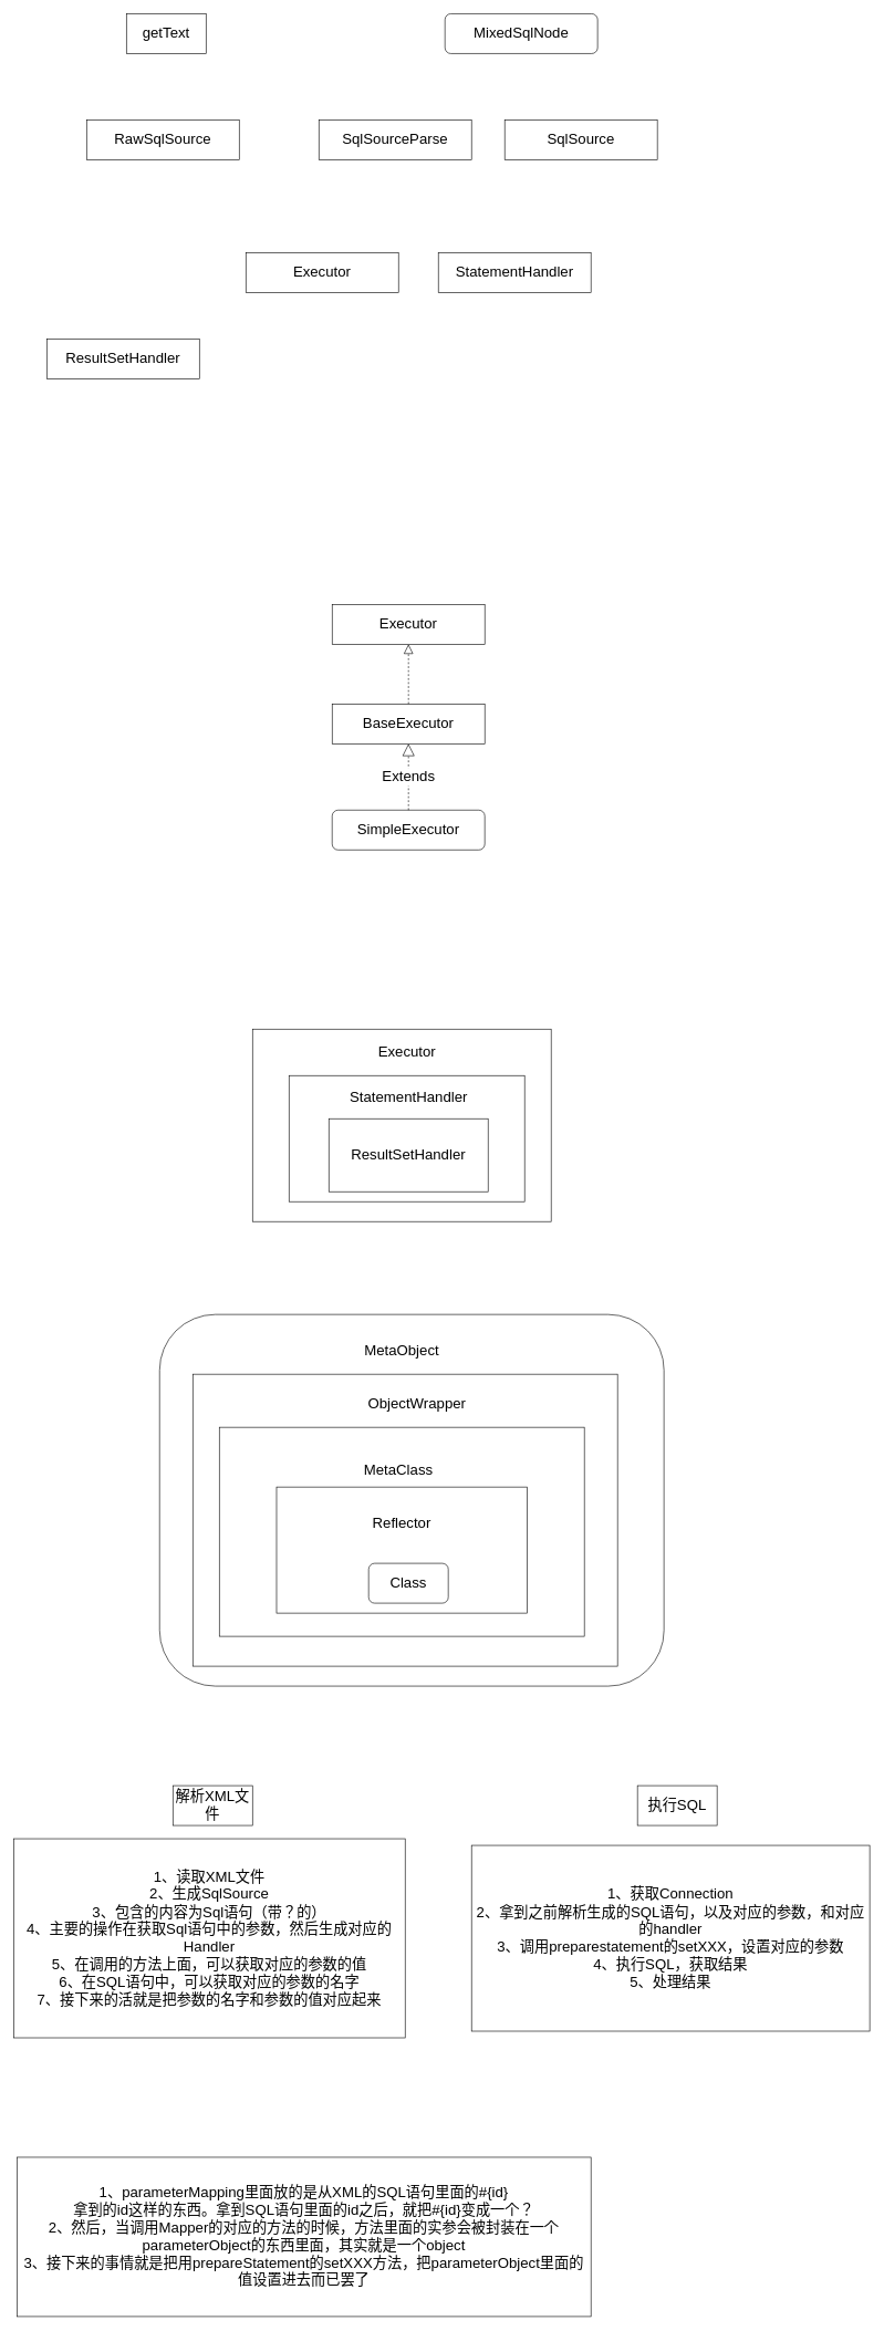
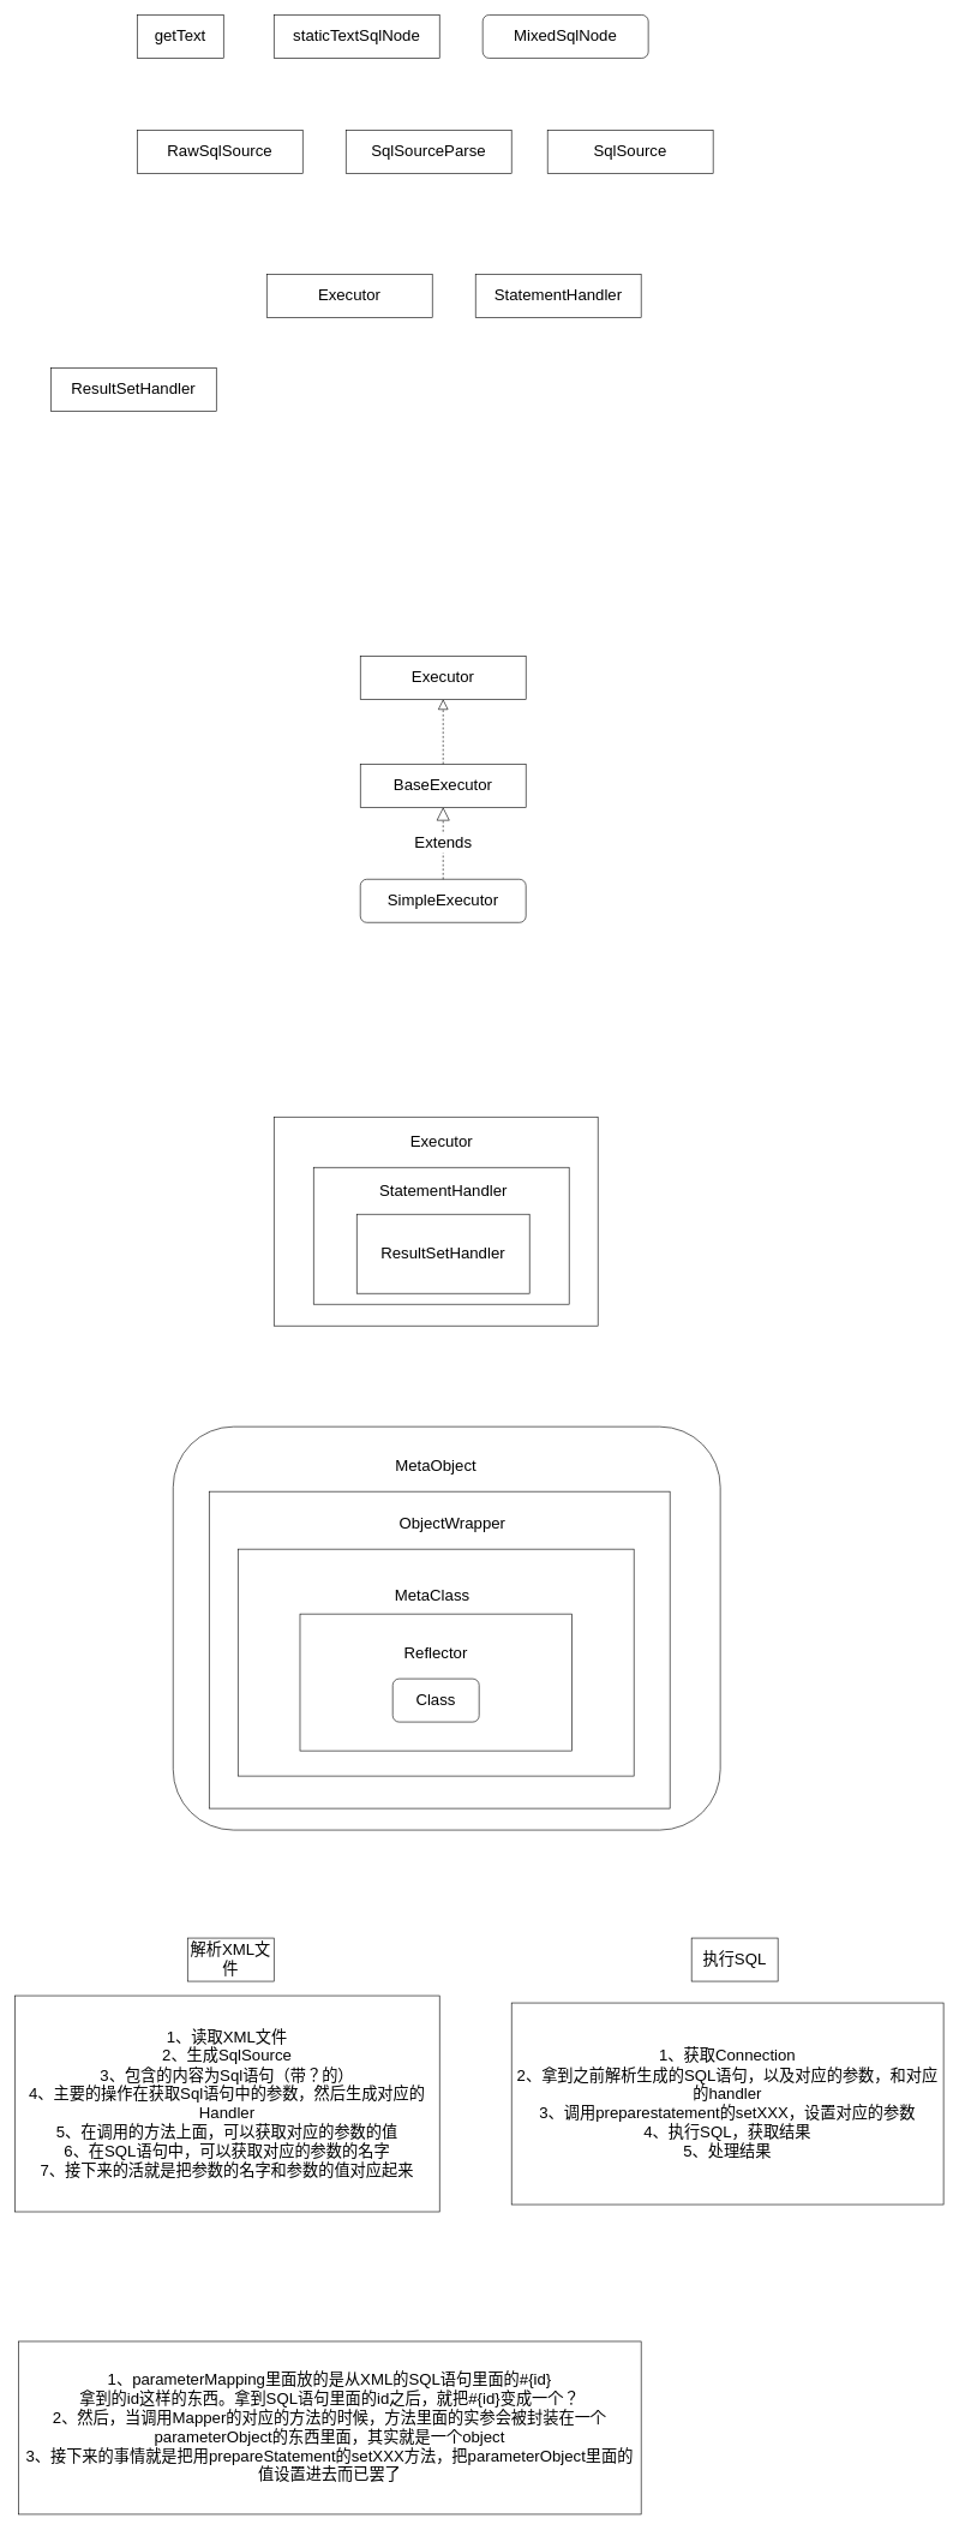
  <mxCell id="0" />
  <mxCell id="1" parent="0" />
  <mxCell id="2" value="" style="rounded=1;whiteSpace=wrap;html=1;strokeColor=default;fontSize=22;" vertex="1" parent="1"><mxGeometry x="240" y="1980" width="760" height="560" as="geometry" /></mxCell>
  <mxCell id="3" value="" style="rounded=0;whiteSpace=wrap;html=1;strokeColor=default;fontSize=22;" vertex="1" parent="1"><mxGeometry x="290" y="2070" width="640" height="440" as="geometry" /></mxCell>
  <mxCell id="4" value="&lt;font style=&quot;font-size: 22px;&quot;&gt;getText&lt;/font&gt;" style="rounded=0;whiteSpace=wrap;html=1;" vertex="1" parent="1"><mxGeometry x="190" y="20" width="120" height="60" as="geometry" /></mxCell>
+ <mxCell id="5" value="&lt;span style=&quot;font-size: 22px;&quot;&gt;staticTextSqlNode&lt;/span&gt;" style="rounded=0;whiteSpace=wrap;html=1;" vertex="1" parent="1"><mxGeometry x="380" y="20" width="230" height="60" as="geometry" /></mxCell>
  <mxCell id="6" value="&lt;span style=&quot;font-size: 22px;&quot;&gt;MixedSqlNode&lt;/span&gt;" style="whiteSpace=wrap;html=1;rounded=1;" vertex="1" parent="1"><mxGeometry x="670" y="20" width="230" height="60" as="geometry" /></mxCell>
- <mxCell id="7" value="&lt;span style=&quot;font-size: 22px;&quot;&gt;RawSqlSource&lt;/span&gt;" style="rounded=0;whiteSpace=wrap;html=1;" vertex="1" parent="1"><mxGeometry x="130" y="180" width="230" height="60" as="geometry" /></mxCell>
+ <mxCell id="7" value="&lt;span style=&quot;font-size: 22px;&quot;&gt;RawSqlSource&lt;/span&gt;" style="rounded=0;whiteSpace=wrap;html=1;" vertex="1" parent="1"><mxGeometry x="190" y="180" width="230" height="60" as="geometry" /></mxCell>
  <mxCell id="8" value="&lt;span style=&quot;font-size: 22px;&quot;&gt;SqlSourceParse&lt;/span&gt;" style="rounded=0;whiteSpace=wrap;html=1;" vertex="1" parent="1"><mxGeometry x="480" y="180" width="230" height="60" as="geometry" /></mxCell>
  <mxCell id="9" value="&lt;span style=&quot;font-size: 22px;&quot;&gt;SqlSource&lt;br&gt;&lt;/span&gt;" style="rounded=0;whiteSpace=wrap;html=1;" vertex="1" parent="1"><mxGeometry x="760" y="180" width="230" height="60" as="geometry" /></mxCell>
  <mxCell id="10" value="&lt;span style=&quot;font-size: 22px;&quot;&gt;Executor&lt;br&gt;&lt;/span&gt;" style="rounded=0;whiteSpace=wrap;html=1;" vertex="1" parent="1"><mxGeometry x="370" y="380" width="230" height="60" as="geometry" /></mxCell>
  <mxCell id="11" value="&lt;span style=&quot;font-size: 22px;&quot;&gt;StatementHandler&lt;br&gt;&lt;/span&gt;" style="rounded=0;whiteSpace=wrap;html=1;" vertex="1" parent="1"><mxGeometry x="660" y="380" width="230" height="60" as="geometry" /></mxCell>
  <mxCell id="12" value="&lt;span style=&quot;font-size: 22px;&quot;&gt;ResultSetHandler&lt;br&gt;&lt;/span&gt;" style="rounded=0;whiteSpace=wrap;html=1;" vertex="1" parent="1"><mxGeometry x="70" y="510" width="230" height="60" as="geometry" /></mxCell>
  <mxCell id="13" value="&lt;span style=&quot;font-size: 22px;&quot;&gt;Executor&lt;br&gt;&lt;/span&gt;" style="rounded=0;whiteSpace=wrap;html=1;" vertex="1" parent="1"><mxGeometry x="500" y="910" width="230" height="60" as="geometry" /></mxCell>
  <mxCell id="14" value="&lt;span style=&quot;font-size: 22px;&quot;&gt;BaseExecutor&lt;br&gt;&lt;/span&gt;" style="rounded=0;whiteSpace=wrap;html=1;" vertex="1" parent="1"><mxGeometry x="500" y="1060" width="230" height="60" as="geometry" /></mxCell>
  <mxCell id="15" value="&lt;span style=&quot;font-size: 22px;&quot;&gt;SimpleExecutor&lt;br&gt;&lt;/span&gt;" style="whiteSpace=wrap;html=1;rounded=1;" vertex="1" parent="1"><mxGeometry x="500" y="1220" width="230" height="60" as="geometry" /></mxCell>
  <mxCell id="16" value="Extends" style="endArrow=block;endSize=16;endFill=0;html=1;rounded=0;fontSize=22;entryX=0.5;entryY=1;entryDx=0;entryDy=0;dashed=1;" edge="1" parent="1" source="15" target="14"><mxGeometry width="160" relative="1" as="geometry"><mxPoint x="615" y="1190" as="sourcePoint" /><mxPoint x="615" y="1190" as="targetPoint" /></mxGeometry></mxCell>
  <mxCell id="17" value="" style="endArrow=block;dashed=1;endFill=0;endSize=12;html=1;rounded=0;fontSize=22;" edge="1" parent="1" source="14"><mxGeometry width="160" relative="1" as="geometry"><mxPoint x="615" y="970" as="sourcePoint" /><mxPoint x="615" y="970" as="targetPoint" /><Array as="points" /></mxGeometry></mxCell>
  <mxCell id="18" value="" style="rounded=0;whiteSpace=wrap;html=1;fontSize=22;" vertex="1" parent="1"><mxGeometry x="380" y="1550" width="450" height="290" as="geometry" /></mxCell>
  <mxCell id="19" value="" style="rounded=0;whiteSpace=wrap;html=1;fontSize=22;" vertex="1" parent="1"><mxGeometry x="435" y="1620" width="355" height="190" as="geometry" /></mxCell>
  <mxCell id="20" value="ResultSetHandler" style="rounded=0;whiteSpace=wrap;html=1;fontSize=22;" vertex="1" parent="1"><mxGeometry x="495" y="1685" width="240" height="110" as="geometry" /></mxCell>
  <mxCell id="21" value="Executor" style="text;html=1;strokeColor=none;fillColor=none;align=center;verticalAlign=middle;whiteSpace=wrap;rounded=0;fontSize=22;" vertex="1" parent="1"><mxGeometry x="537.5" y="1560" width="150" height="50" as="geometry" /></mxCell>
  <mxCell id="22" value="StatementHandler" style="text;html=1;strokeColor=none;fillColor=none;align=center;verticalAlign=middle;whiteSpace=wrap;rounded=0;fontSize=22;" vertex="1" parent="1"><mxGeometry x="492.5" y="1620" width="245" height="65" as="geometry" /></mxCell>
  <mxCell id="23" value="" style="rounded=0;whiteSpace=wrap;html=1;strokeColor=default;fontSize=22;" vertex="1" parent="1"><mxGeometry x="330" y="2150" width="550" height="315" as="geometry" /></mxCell>
  <mxCell id="24" value="" style="rounded=0;whiteSpace=wrap;html=1;strokeColor=default;fontSize=22;" vertex="1" parent="1"><mxGeometry x="416.25" y="2240" width="377.5" height="190" as="geometry" /></mxCell>
  <mxCell id="25" value="Reflector" style="text;html=1;strokeColor=none;fillColor=none;align=center;verticalAlign=middle;whiteSpace=wrap;rounded=0;fontSize=22;" vertex="1" parent="1"><mxGeometry x="575" y="2280" width="60" height="30" as="geometry" /></mxCell>
- <mxCell id="26" value="Class" style="rounded=1;whiteSpace=wrap;html=1;strokeColor=default;fontSize=22;" vertex="1" parent="1"><mxGeometry x="555" y="2355" width="120" height="60" as="geometry" /></mxCell>
+ <mxCell id="26" value="Class" style="rounded=1;whiteSpace=wrap;html=1;strokeColor=default;fontSize=22;" vertex="1" parent="1"><mxGeometry x="545" y="2330" width="120" height="60" as="geometry" /></mxCell>
  <mxCell id="27" value="MetaClass" style="text;html=1;strokeColor=none;fillColor=none;align=center;verticalAlign=middle;whiteSpace=wrap;rounded=0;fontSize=22;" vertex="1" parent="1"><mxGeometry x="570" y="2200" width="60" height="30" as="geometry" /></mxCell>
  <mxCell id="28" value="ObjectWrapper" style="text;html=1;strokeColor=none;fillColor=none;align=center;verticalAlign=middle;whiteSpace=wrap;rounded=0;fontSize=22;" vertex="1" parent="1"><mxGeometry x="537.5" y="2090" width="180" height="50" as="geometry" /></mxCell>
  <mxCell id="29" value="MetaObject" style="text;html=1;strokeColor=none;fillColor=none;align=center;verticalAlign=middle;whiteSpace=wrap;rounded=0;fontSize=22;" vertex="1" parent="1"><mxGeometry x="515" y="2010" width="180" height="50" as="geometry" /></mxCell>
  <mxCell id="30" value="解析XML文件" style="whiteSpace=wrap;html=1;fontSize=22;rounded=0;" vertex="1" parent="1"><mxGeometry x="260" y="2690" width="120" height="60" as="geometry" /></mxCell>
  <mxCell id="31" value="执行SQL" style="whiteSpace=wrap;html=1;fontSize=22;rounded=0;" vertex="1" parent="1"><mxGeometry x="960" y="2690" width="120" height="60" as="geometry" /></mxCell>
  <mxCell id="32" value="1、读取XML文件&lt;br&gt;2、生成SqlSource&lt;br&gt;3、包含的内容为Sql语句（带？的）&lt;br&gt;4、主要的操作在获取Sql语句中的参数，然后生成对应的Handler&lt;br&gt;5、在调用的方法上面，可以获取对应的参数的值&lt;br&gt;6、在SQL语句中，可以获取对应的参数的名字&lt;br&gt;7、接下来的活就是把参数的名字和参数的值对应起来" style="rounded=0;whiteSpace=wrap;html=1;strokeColor=default;fontSize=22;" vertex="1" parent="1"><mxGeometry x="20" y="2770" width="590" height="300" as="geometry" /></mxCell>
  <mxCell id="33" value="1、获取Connection&lt;br&gt;2、拿到之前解析生成的SQL语句，以及对应的参数，和对应的handler&lt;br&gt;3、调用preparestatement的setXXX，设置对应的参数&lt;br&gt;4、执行SQL，获取结果&lt;br&gt;5、处理结果" style="rounded=0;whiteSpace=wrap;html=1;strokeColor=default;fontSize=22;" vertex="1" parent="1"><mxGeometry x="710" y="2780" width="600" height="280" as="geometry" /></mxCell>
  <mxCell id="34" value="1、parameterMapping里面放的是从XML的SQL语句里面的#{id}&lt;br&gt;拿到的id这样的东西。拿到SQL语句里面的id之后，就把#{id}变成一个？&lt;br&gt;2、然后，当调用Mapper的对应的方法的时候，方法里面的实参会被封装在一个parameterObject的东西里面，其实就是一个object&lt;br&gt;3、接下来的事情就是把用prepareStatement的setXXX方法，把parameterObject里面的值设置进去而已罢了" style="rounded=0;whiteSpace=wrap;html=1;strokeColor=default;fontSize=22;" vertex="1" parent="1"><mxGeometry x="25" y="3250" width="865" height="240" as="geometry" /></mxCell>
